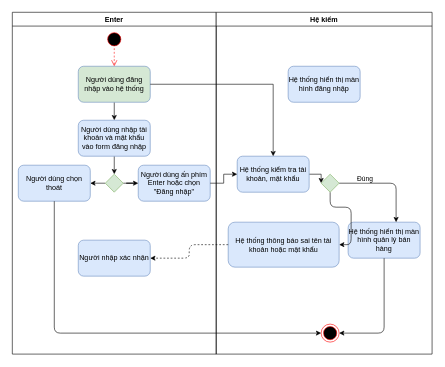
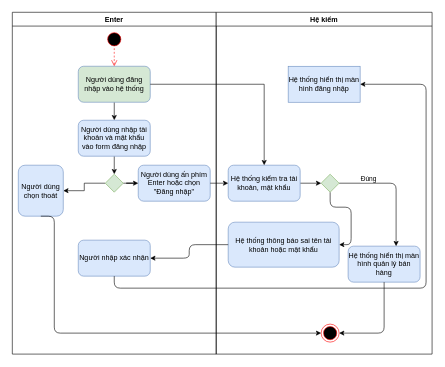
  <mxCell id="0" />
  <mxCell id="1" parent="0" />
  <mxCell id="2" value="Enter" style="swimlane;startSize=23;" vertex="1" parent="1"><mxGeometry x="20" y="20" width="340" height="570" as="geometry" /></mxCell>
  <mxCell id="3" value="" style="ellipse;html=1;shape=startState;fillColor=#000000;strokeColor=#ff0000;" vertex="1" parent="2"><mxGeometry x="155" y="30" width="30" height="30" as="geometry" /></mxCell>
  <mxCell id="4" value="" style="edgeStyle=orthogonalEdgeStyle;html=1;verticalAlign=bottom;endArrow=open;endSize=8;strokeColor=#ff0000;dashed=1;" edge="1" source="3" parent="2"><mxGeometry relative="1" as="geometry"><mxPoint x="170" y="90" as="targetPoint" /></mxGeometry></mxCell>
  <mxCell id="5" style="edgeStyle=orthogonalEdgeStyle;rounded=0;orthogonalLoop=1;jettySize=auto;html=1;exitX=0.5;exitY=1;exitDx=0;exitDy=0;entryX=0.5;entryY=0;entryDx=0;entryDy=0;startArrow=none;startFill=0;endArrow=classic;endFill=1;" edge="1" parent="2" source="6" target="8"><mxGeometry relative="1" as="geometry" /></mxCell>
  <mxCell id="6" value="Người dùng đăng nhập vào hệ thống" style="rounded=1;whiteSpace=wrap;html=1;fillColor=#d5e8d4;strokeColor=#6c8ebf;" vertex="1" parent="2"><mxGeometry x="110" y="90" width="120" height="60" as="geometry" /></mxCell>
  <mxCell id="7" style="edgeStyle=orthogonalEdgeStyle;rounded=0;orthogonalLoop=1;jettySize=auto;html=1;exitX=0.5;exitY=1;exitDx=0;exitDy=0;entryX=0.5;entryY=0;entryDx=0;entryDy=0;startArrow=none;startFill=0;endArrow=classic;endFill=1;" edge="1" parent="2" source="8" target="12"><mxGeometry relative="1" as="geometry" /></mxCell>
  <mxCell id="8" value="Người dùng nhập tài khoản và mật khẩu vào form đăng nhập" style="rounded=1;whiteSpace=wrap;html=1;fillColor=#dae8fc;strokeColor=#6c8ebf;" vertex="1" parent="2"><mxGeometry x="110" y="180" width="120" height="60" as="geometry" /></mxCell>
  <mxCell id="9" value="Người dùng ấn phím Enter hoặc chọn &quot;Đăng nhập&quot;" style="rounded=1;whiteSpace=wrap;html=1;fillColor=#dae8fc;strokeColor=#6c8ebf;" vertex="1" parent="2"><mxGeometry x="210" y="255" width="120" height="60" as="geometry" /></mxCell>
  <mxCell id="10" style="edgeStyle=orthogonalEdgeStyle;rounded=0;orthogonalLoop=1;jettySize=auto;html=1;exitX=0;exitY=0.5;exitDx=0;exitDy=0;entryX=1;entryY=0.5;entryDx=0;entryDy=0;startArrow=none;startFill=0;endArrow=classic;endFill=1;" edge="1" parent="2" source="12" target="13"><mxGeometry relative="1" as="geometry" /></mxCell>
  <mxCell id="11" style="edgeStyle=orthogonalEdgeStyle;rounded=0;orthogonalLoop=1;jettySize=auto;html=1;exitX=1;exitY=0.5;exitDx=0;exitDy=0;startArrow=none;startFill=0;endArrow=classic;endFill=1;" edge="1" parent="2" source="12" target="9"><mxGeometry relative="1" as="geometry" /></mxCell>
  <mxCell id="12" value="" style="rhombus;whiteSpace=wrap;html=1;fillColor=#d5e8d4;strokeColor=#82b366;" vertex="1" parent="2"><mxGeometry x="155" y="270" width="30" height="30" as="geometry" /></mxCell>
- <mxCell id="13" value="Người dùng chọn thoát" style="rounded=1;whiteSpace=wrap;html=1;fillColor=#dae8fc;strokeColor=#6c8ebf;" vertex="1" parent="2"><mxGeometry x="10" y="255" width="120" height="60" as="geometry" /></mxCell>
+ <mxCell id="13" value="Người dùng chọn thoát" style="rounded=1;whiteSpace=wrap;html=1;fillColor=#dae8fc;strokeColor=#6c8ebf;" vertex="1" parent="2"><mxGeometry x="10" y="255" width="75" height="85" as="geometry" /></mxCell>
  <mxCell id="14" value="Người nhập xác nhận" style="rounded=1;whiteSpace=wrap;html=1;fillColor=#dae8fc;strokeColor=#6c8ebf;" vertex="1" parent="2"><mxGeometry x="110" y="380" width="120" height="60" as="geometry" /></mxCell>
  <mxCell id="15" value="Hệ kiểm" style="swimlane;" vertex="1" parent="1"><mxGeometry x="360" y="20" width="360" height="570" as="geometry" /></mxCell>
- <mxCell id="16" value="Hệ thống hiển thị màn hình đăng nhập" style="rounded=1;whiteSpace=wrap;html=1;fillColor=#dae8fc;strokeColor=#6c8ebf;" vertex="1" parent="15"><mxGeometry x="120" y="90" width="120" height="60" as="geometry" /></mxCell>
+ <mxCell id="16" value="Hệ thống hiển thị màn hình đăng nhập" style="whiteSpace=wrap;html=1;fillColor=#dae8fc;strokeColor=#6c8ebf;rounded=0;" vertex="1" parent="15"><mxGeometry x="120" y="90" width="120" height="60" as="geometry" /></mxCell>
  <mxCell id="17" style="edgeStyle=orthogonalEdgeStyle;rounded=0;orthogonalLoop=1;jettySize=auto;html=1;exitX=1;exitY=0.5;exitDx=0;exitDy=0;entryX=0;entryY=0.5;entryDx=0;entryDy=0;startArrow=none;startFill=0;endArrow=classic;endFill=1;" edge="1" parent="15" source="18" target="23"><mxGeometry relative="1" as="geometry" /></mxCell>
- <mxCell id="18" value="Hệ thống kiểm tra tài khoản, mật khẩu" style="rounded=1;whiteSpace=wrap;html=1;fillColor=#dae8fc;strokeColor=#6c8ebf;" vertex="1" parent="15"><mxGeometry x="35" y="240" width="120" height="60" as="geometry" /></mxCell>
- <mxCell id="19" value="Hệ thống hiển thị màn hình quản lý bán hàng" style="rounded=1;whiteSpace=wrap;html=1;fillColor=#dae8fc;strokeColor=#6c8ebf;" vertex="1" parent="15"><mxGeometry x="220" y="350" width="120" height="60" as="geometry" /></mxCell>
+ <mxCell id="18" value="Hệ thống kiểm tra tài khoản, mật khẩu" style="rounded=1;whiteSpace=wrap;html=1;fillColor=#dae8fc;strokeColor=#6c8ebf;" vertex="1" parent="15"><mxGeometry x="20" y="255" width="120" height="60" as="geometry" /></mxCell>
+ <mxCell id="19" value="Hệ thống hiển thị màn hình quản lý bán hàng" style="rounded=1;whiteSpace=wrap;html=1;fillColor=#dae8fc;strokeColor=#6c8ebf;" vertex="1" parent="15"><mxGeometry x="220" y="390" width="120" height="60" as="geometry" /></mxCell>
  <mxCell id="20" style="edgeStyle=orthogonalEdgeStyle;rounded=1;orthogonalLoop=1;jettySize=auto;html=1;exitX=1;exitY=0.5;exitDx=0;exitDy=0;startArrow=none;startFill=0;endArrow=classic;endFill=1;" edge="1" parent="15" source="23" target="19"><mxGeometry relative="1" as="geometry"><Array as="points"><mxPoint x="300" y="285" /></Array></mxGeometry></mxCell>
  <mxCell id="21" value="Đúng" style="edgeLabel;html=1;align=center;verticalAlign=middle;resizable=0;points=[];" vertex="1" connectable="0" parent="20"><mxGeometry x="-0.733" y="-1" relative="1" as="geometry"><mxPoint x="21" y="-9.44" as="offset" /></mxGeometry></mxCell>
  <mxCell id="22" style="edgeStyle=orthogonalEdgeStyle;rounded=1;orthogonalLoop=1;jettySize=auto;html=1;exitX=0.5;exitY=1;exitDx=0;exitDy=0;entryX=1;entryY=0.5;entryDx=0;entryDy=0;startArrow=none;startFill=0;endArrow=classic;endFill=1;" edge="1" parent="15" source="23" target="24"><mxGeometry relative="1" as="geometry" /></mxCell>
  <mxCell id="23" value="" style="rhombus;whiteSpace=wrap;html=1;fillColor=#d5e8d4;strokeColor=#82b366;" vertex="1" parent="15"><mxGeometry x="175" y="270" width="30" height="30" as="geometry" /></mxCell>
  <mxCell id="24" value="Hệ thống thông báo sai tên tài khoản hoặc mật khẩu" style="rounded=1;whiteSpace=wrap;html=1;fillColor=#dae8fc;strokeColor=#6c8ebf;" vertex="1" parent="15"><mxGeometry x="20" y="350" width="185" height="75" as="geometry" /></mxCell>
  <mxCell id="25" value="" style="ellipse;html=1;shape=endState;fillColor=#000000;strokeColor=#ff0000;" vertex="1" parent="15"><mxGeometry x="175" y="520" width="30" height="30" as="geometry" /></mxCell>
  <mxCell id="26" style="edgeStyle=orthogonalEdgeStyle;rounded=1;orthogonalLoop=1;jettySize=auto;html=1;exitX=0.5;exitY=1;exitDx=0;exitDy=0;startArrow=none;startFill=0;endArrow=classic;endFill=1;" edge="1" parent="15" source="19" target="25"><mxGeometry relative="1" as="geometry"><Array as="points"><mxPoint x="280" y="535" /></Array></mxGeometry></mxCell>
  <mxCell id="27" style="edgeStyle=orthogonalEdgeStyle;rounded=0;orthogonalLoop=1;jettySize=auto;html=1;exitX=1;exitY=0.5;exitDx=0;exitDy=0;startArrow=none;startFill=0;endArrow=classic;endFill=1;" edge="1" parent="1" source="6" target="18"><mxGeometry relative="1" as="geometry" /></mxCell>
  <mxCell id="28" style="edgeStyle=orthogonalEdgeStyle;rounded=0;orthogonalLoop=1;jettySize=auto;html=1;exitX=1;exitY=0.5;exitDx=0;exitDy=0;entryX=0;entryY=0.5;entryDx=0;entryDy=0;startArrow=none;startFill=0;endArrow=classic;endFill=1;" edge="1" parent="1" source="9" target="18"><mxGeometry relative="1" as="geometry" /></mxCell>
  <mxCell id="29" style="edgeStyle=orthogonalEdgeStyle;orthogonalLoop=1;jettySize=auto;html=1;exitX=0.5;exitY=1;exitDx=0;exitDy=0;entryX=0;entryY=0.5;entryDx=0;entryDy=0;startArrow=none;startFill=0;endArrow=classic;endFill=1;rounded=1;" edge="1" parent="1" source="13" target="25"><mxGeometry relative="1" as="geometry"><Array as="points"><mxPoint x="90" y="555" /></Array></mxGeometry></mxCell>
- <mxCell id="30" style="edgeStyle=orthogonalEdgeStyle;rounded=1;orthogonalLoop=1;jettySize=auto;html=1;exitX=0;exitY=0.5;exitDx=0;exitDy=0;entryX=1;entryY=0.5;entryDx=0;entryDy=0;startArrow=none;startFill=0;endArrow=classic;endFill=1;dashed=1;" edge="1" parent="1" source="24" target="14"><mxGeometry relative="1" as="geometry" /></mxCell>
+ <mxCell id="30" style="edgeStyle=orthogonalEdgeStyle;rounded=1;orthogonalLoop=1;jettySize=auto;html=1;exitX=0;exitY=0.5;exitDx=0;exitDy=0;entryX=1;entryY=0.5;entryDx=0;entryDy=0;startArrow=none;startFill=0;endArrow=classic;endFill=1;" edge="1" parent="1" source="24" target="14"><mxGeometry relative="1" as="geometry" /></mxCell>
+ <mxCell id="31" style="edgeStyle=orthogonalEdgeStyle;rounded=1;orthogonalLoop=1;jettySize=auto;html=1;exitX=0.5;exitY=1;exitDx=0;exitDy=0;entryX=1;entryY=0.5;entryDx=0;entryDy=0;startArrow=none;startFill=0;endArrow=classic;endFill=1;" edge="1" parent="1" source="14" target="16"><mxGeometry relative="1" as="geometry"><Array as="points"><mxPoint x="190" y="480" /><mxPoint x="710" y="480" /><mxPoint x="710" y="140" /></Array></mxGeometry></mxCell>
